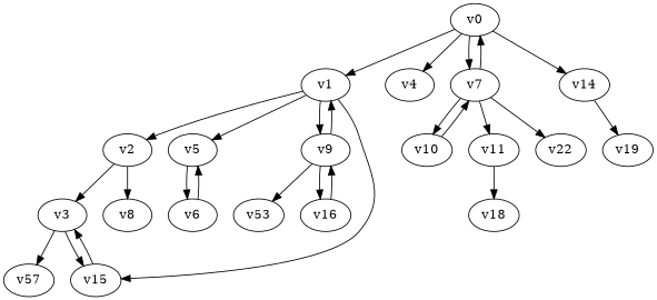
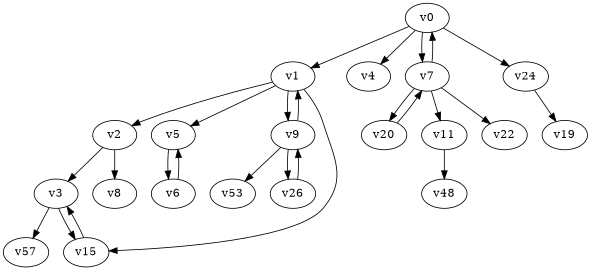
  digraph {
    fontname="DejaVu Serif"
    node [fontname="DejaVu Serif" player=0 weight=7]
    edge [fontname="DejaVu Serif"]
    v0 [weight=1]
    v1 [player=1 weight=5]
    v4 [weight=10]
    v7 [player=1 weight=14]
-   v14 [weight=14]
+   v14 [weight=14 label=v24]
    v2
    v5 [player=1 weight=5]
    v9 [player=1 weight=16]
    v15 [player=1 weight=12]
-   v10 [weight=-1]
+   v10 [weight=-1 label=v20]
    v11 [player=1 weight=8]
    n12 [label=v22 weight=1]
    v19 [player=1 weight=10]
    v3 [player=1]
    v8 [weight=2]
    v6 [weight=8]
    n17 [label=v53 player=1 weight=-2]
-   v16
+   v16 [label=v26]
    n19 [label=v57 player=1]
-   v18 [weight=9]
+   v18 [weight=9 label=v48]
    v0 -> v1
    v0 -> v4
    v0 -> v7
    v0 -> v14
    v1 -> v2
    v1 -> v5
    v1 -> v9
    v1 -> v15
    v7 -> v0
    v7 -> v10
    v7 -> v11
    v7 -> n12
    v14 -> v19
    v2 -> v3
    v2 -> v8
    v5 -> v6
    v9 -> v1
    v9 -> n17
    v9 -> v16
    v15 -> v3
    v10 -> v7
    v11 -> v18
    v3 -> v15
    v3 -> n19
    v6 -> v5
    v16 -> v9
  }
